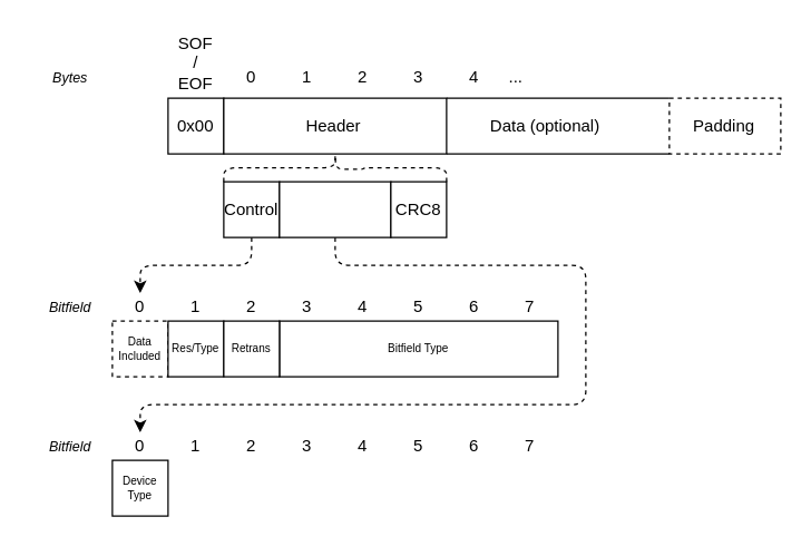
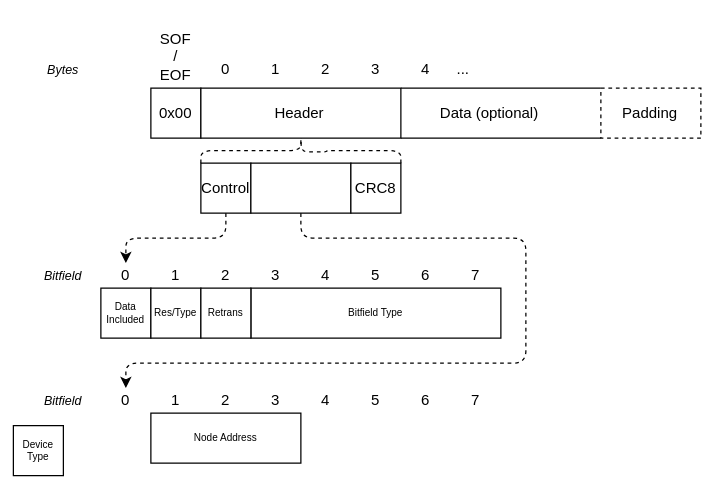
  <mxCell id="0" />
  <mxCell id="1" parent="0" />
  <mxCell id="2" value="" style="group;fontStyle=0" vertex="1" connectable="0" parent="1"><mxGeometry x="480" y="70" width="80" height="40" as="geometry" /></mxCell>
  <mxCell id="3" value="" style="rounded=0;whiteSpace=wrap;html=1;dashed=1;" vertex="1" parent="2"><mxGeometry width="80" height="40" as="geometry" /></mxCell>
  <mxCell id="4" value="Padding" style="text;html=1;strokeColor=none;fillColor=none;align=center;verticalAlign=middle;whiteSpace=wrap;rounded=0;" vertex="1" parent="2"><mxGeometry x="4" y="5" width="71" height="30" as="geometry" /></mxCell>
  <mxCell id="5" value="" style="group" vertex="1" connectable="0" parent="1"><mxGeometry x="120" y="70" width="40" height="40" as="geometry" /></mxCell>
  <mxCell id="6" value="" style="rounded=0;whiteSpace=wrap;html=1;" vertex="1" parent="5"><mxGeometry width="40" height="40" as="geometry" /></mxCell>
  <mxCell id="7" value="0x00" style="text;html=1;strokeColor=none;fillColor=none;align=center;verticalAlign=middle;whiteSpace=wrap;rounded=0;" vertex="1" parent="5"><mxGeometry x="10" y="5" width="20" height="30" as="geometry" /></mxCell>
  <mxCell id="8" value="" style="group;fontStyle=0" vertex="1" connectable="0" parent="1"><mxGeometry x="160" y="70" width="160" height="40" as="geometry" /></mxCell>
  <mxCell id="9" value="" style="rounded=0;whiteSpace=wrap;html=1;" vertex="1" parent="8"><mxGeometry width="160" height="40" as="geometry" /></mxCell>
  <mxCell id="10" value="Header" style="text;html=1;strokeColor=none;fillColor=none;align=center;verticalAlign=middle;whiteSpace=wrap;rounded=0;" vertex="1" parent="8"><mxGeometry x="8" y="5" width="142" height="30" as="geometry" /></mxCell>
  <mxCell id="11" value="0" style="text;html=1;strokeColor=none;fillColor=none;align=center;verticalAlign=middle;whiteSpace=wrap;rounded=0;" vertex="1" parent="1"><mxGeometry x="170" y="40" width="20" height="30" as="geometry" /></mxCell>
  <mxCell id="12" value="1" style="text;html=1;strokeColor=none;fillColor=none;align=center;verticalAlign=middle;whiteSpace=wrap;rounded=0;" vertex="1" parent="1"><mxGeometry x="210" y="40" width="20" height="30" as="geometry" /></mxCell>
  <mxCell id="13" value="2" style="text;html=1;strokeColor=none;fillColor=none;align=center;verticalAlign=middle;whiteSpace=wrap;rounded=0;" vertex="1" parent="1"><mxGeometry x="250" y="40" width="20" height="30" as="geometry" /></mxCell>
  <mxCell id="14" value="3" style="text;html=1;strokeColor=none;fillColor=none;align=center;verticalAlign=middle;whiteSpace=wrap;rounded=0;" vertex="1" parent="1"><mxGeometry x="290" y="40" width="20" height="30" as="geometry" /></mxCell>
  <mxCell id="15" value="4" style="text;html=1;strokeColor=none;fillColor=none;align=center;verticalAlign=middle;whiteSpace=wrap;rounded=0;" vertex="1" parent="1"><mxGeometry x="330" y="40" width="20" height="30" as="geometry" /></mxCell>
  <mxCell id="16" value="..." style="text;html=1;strokeColor=none;fillColor=none;align=center;verticalAlign=middle;whiteSpace=wrap;rounded=0;" vertex="1" parent="1"><mxGeometry x="360" y="40" width="20" height="30" as="geometry" /></mxCell>
  <mxCell id="17" value="" style="group;fontStyle=0" vertex="1" connectable="0" parent="1"><mxGeometry x="160" y="130" width="40" height="40" as="geometry" /></mxCell>
  <mxCell id="18" value="" style="rounded=0;whiteSpace=wrap;html=1;" vertex="1" parent="17"><mxGeometry width="40" height="40" as="geometry" /></mxCell>
  <mxCell id="19" value="Control" style="text;html=1;strokeColor=none;fillColor=none;align=center;verticalAlign=middle;whiteSpace=wrap;rounded=0;" vertex="1" parent="17"><mxGeometry x="2" y="5" width="35.5" height="30" as="geometry" /></mxCell>
  <mxCell id="20" value="" style="group;fontStyle=0" vertex="1" connectable="0" parent="1"><mxGeometry x="200" y="130" width="80" height="40" as="geometry" /></mxCell>
  <mxCell id="21" value="" style="rounded=0;whiteSpace=wrap;html=1;" vertex="1" parent="20"><mxGeometry width="80" height="40" as="geometry" /></mxCell>
  <mxCell id="22" value="" style="group;fontStyle=0" vertex="1" connectable="0" parent="1"><mxGeometry x="280" y="130" width="40" height="40" as="geometry" /></mxCell>
  <mxCell id="23" value="" style="rounded=0;whiteSpace=wrap;html=1;" vertex="1" parent="22"><mxGeometry width="40" height="40" as="geometry" /></mxCell>
  <mxCell id="24" value="CRC8" style="text;html=1;strokeColor=none;fillColor=none;align=center;verticalAlign=middle;whiteSpace=wrap;rounded=0;" vertex="1" parent="22"><mxGeometry x="2" y="5" width="35.5" height="30" as="geometry" /></mxCell>
  <mxCell id="25" value="SOF&lt;br&gt;/&lt;br&gt;EOF" style="text;html=1;strokeColor=none;fillColor=none;align=center;verticalAlign=middle;whiteSpace=wrap;rounded=0;" vertex="1" parent="1"><mxGeometry x="120" y="20" width="40" height="50" as="geometry" /></mxCell>
  <mxCell id="26" value="Data (optional)" style="text;html=1;strokeColor=none;fillColor=none;align=center;verticalAlign=middle;whiteSpace=wrap;rounded=0;" vertex="1" parent="1"><mxGeometry x="320" y="75" width="142" height="30" as="geometry" /></mxCell>
  <mxCell id="27" value="" style="endArrow=none;html=1;strokeColor=#000000;strokeWidth=1;exitX=1;exitY=0;exitDx=0;exitDy=0;entryX=0;entryY=0;entryDx=0;entryDy=0;" edge="1" parent="1" source="9" target="3"><mxGeometry width="50" height="50" relative="1" as="geometry"><mxPoint x="410" y="110" as="sourcePoint" /><mxPoint x="460" y="60" as="targetPoint" /></mxGeometry></mxCell>
  <mxCell id="28" value="" style="endArrow=none;html=1;strokeColor=#000000;strokeWidth=1;entryX=0;entryY=1;entryDx=0;entryDy=0;" edge="1" parent="1" target="3"><mxGeometry width="50" height="50" relative="1" as="geometry"><mxPoint x="320" y="110" as="sourcePoint" /><mxPoint x="490" y="80" as="targetPoint" /></mxGeometry></mxCell>
  <mxCell id="29" value="" style="endArrow=none;html=1;strokeColor=#000000;strokeWidth=1;entryX=0.5;entryY=1;entryDx=0;entryDy=0;exitX=0;exitY=0;exitDx=0;exitDy=0;rounded=1;edgeStyle=orthogonalEdgeStyle;dashed=1;" edge="1" parent="1" source="18" target="9"><mxGeometry width="50" height="50" relative="1" as="geometry"><mxPoint x="250" y="140" as="sourcePoint" /><mxPoint x="300" y="90" as="targetPoint" /></mxGeometry></mxCell>
  <mxCell id="30" value="" style="endArrow=none;html=1;strokeColor=#000000;strokeWidth=1;exitX=1;exitY=0;exitDx=0;exitDy=0;rounded=1;edgeStyle=orthogonalEdgeStyle;dashed=1;" edge="1" parent="1" source="23"><mxGeometry width="50" height="50" relative="1" as="geometry"><mxPoint x="170" y="140" as="sourcePoint" /><mxPoint x="240" y="110" as="targetPoint" /></mxGeometry></mxCell>
- <mxCell id="31" value="Data&lt;br&gt;Included" style="rounded=0;whiteSpace=wrap;html=1;fontSize=8;dashed=1;" vertex="1" parent="1"><mxGeometry x="80" y="230" width="40" height="40" as="geometry" /></mxCell>
+ <mxCell id="31" value="Data&lt;br&gt;Included" style="rounded=0;whiteSpace=wrap;html=1;fontSize=8;" vertex="1" parent="1"><mxGeometry x="80" y="230" width="40" height="40" as="geometry" /></mxCell>
  <mxCell id="32" value="Res/Type" style="rounded=0;whiteSpace=wrap;html=1;fontSize=8;" vertex="1" parent="1"><mxGeometry x="120" y="230" width="40" height="40" as="geometry" /></mxCell>
  <mxCell id="33" value="Bitfield Type" style="rounded=0;whiteSpace=wrap;html=1;fontSize=8;" vertex="1" parent="1"><mxGeometry x="200" y="230" width="200" height="40" as="geometry" /></mxCell>
  <mxCell id="34" value="0" style="text;html=1;strokeColor=none;fillColor=none;align=center;verticalAlign=middle;whiteSpace=wrap;rounded=0;" vertex="1" parent="1"><mxGeometry x="90" y="210" width="20" height="20" as="geometry" /></mxCell>
  <mxCell id="35" value="1" style="text;html=1;strokeColor=none;fillColor=none;align=center;verticalAlign=middle;whiteSpace=wrap;rounded=0;" vertex="1" parent="1"><mxGeometry x="130" y="210" width="20" height="20" as="geometry" /></mxCell>
  <mxCell id="36" value="2" style="text;html=1;strokeColor=none;fillColor=none;align=center;verticalAlign=middle;whiteSpace=wrap;rounded=0;" vertex="1" parent="1"><mxGeometry x="170" y="210" width="20" height="20" as="geometry" /></mxCell>
  <mxCell id="37" value="3" style="text;html=1;strokeColor=none;fillColor=none;align=center;verticalAlign=middle;whiteSpace=wrap;rounded=0;" vertex="1" parent="1"><mxGeometry x="210" y="210" width="20" height="20" as="geometry" /></mxCell>
  <mxCell id="38" value="4" style="text;html=1;strokeColor=none;fillColor=none;align=center;verticalAlign=middle;whiteSpace=wrap;rounded=0;" vertex="1" parent="1"><mxGeometry x="250" y="210" width="20" height="20" as="geometry" /></mxCell>
  <mxCell id="39" value="5" style="text;html=1;strokeColor=none;fillColor=none;align=center;verticalAlign=middle;whiteSpace=wrap;rounded=0;" vertex="1" parent="1"><mxGeometry x="290" y="210" width="20" height="20" as="geometry" /></mxCell>
  <mxCell id="40" value="6" style="text;html=1;strokeColor=none;fillColor=none;align=center;verticalAlign=middle;whiteSpace=wrap;rounded=0;" vertex="1" parent="1"><mxGeometry x="330" y="210" width="20" height="20" as="geometry" /></mxCell>
  <mxCell id="41" value="7" style="text;html=1;strokeColor=none;fillColor=none;align=center;verticalAlign=middle;whiteSpace=wrap;rounded=0;" vertex="1" parent="1"><mxGeometry x="370" y="210" width="20" height="20" as="geometry" /></mxCell>
  <mxCell id="42" value="Bitfield" style="text;html=1;strokeColor=none;fillColor=none;align=center;verticalAlign=middle;whiteSpace=wrap;rounded=0;fontSize=10;fontStyle=2" vertex="1" parent="1"><mxGeometry x="20" y="210" width="60" height="20" as="geometry" /></mxCell>
  <mxCell id="43" value="Bytes" style="text;html=1;strokeColor=none;fillColor=none;align=center;verticalAlign=middle;whiteSpace=wrap;rounded=0;fontSize=10;fontStyle=2" vertex="1" parent="1"><mxGeometry x="20" y="40" width="60" height="30" as="geometry" /></mxCell>
  <mxCell id="44" value="Retrans" style="rounded=0;whiteSpace=wrap;html=1;fontSize=8;" vertex="1" parent="1"><mxGeometry x="160" y="230" width="40" height="40" as="geometry" /></mxCell>
- <mxCell id="45" value="Device Type" style="rounded=0;whiteSpace=wrap;html=1;fontSize=8;" vertex="1" parent="1"><mxGeometry x="80" y="330" width="40" height="40" as="geometry" /></mxCell>
+ <mxCell id="45" value="Device Type" style="rounded=0;whiteSpace=wrap;html=1;fontSize=8;" vertex="1" parent="1"><mxGeometry x="10" y="340" width="40" height="40" as="geometry" /></mxCell>
+ <mxCell id="46" value="Node Address" style="rounded=0;whiteSpace=wrap;html=1;fontSize=8;" vertex="1" parent="1"><mxGeometry x="120" y="330" width="120" height="40" as="geometry" /></mxCell>
  <mxCell id="47" value="0" style="text;html=1;strokeColor=none;fillColor=none;align=center;verticalAlign=middle;whiteSpace=wrap;rounded=0;" vertex="1" parent="1"><mxGeometry x="90" y="310" width="20" height="20" as="geometry" /></mxCell>
  <mxCell id="48" value="1" style="text;html=1;strokeColor=none;fillColor=none;align=center;verticalAlign=middle;whiteSpace=wrap;rounded=0;" vertex="1" parent="1"><mxGeometry x="130" y="310" width="20" height="20" as="geometry" /></mxCell>
  <mxCell id="49" value="2" style="text;html=1;strokeColor=none;fillColor=none;align=center;verticalAlign=middle;whiteSpace=wrap;rounded=0;" vertex="1" parent="1"><mxGeometry x="170" y="310" width="20" height="20" as="geometry" /></mxCell>
  <mxCell id="50" value="3" style="text;html=1;strokeColor=none;fillColor=none;align=center;verticalAlign=middle;whiteSpace=wrap;rounded=0;" vertex="1" parent="1"><mxGeometry x="210" y="310" width="20" height="20" as="geometry" /></mxCell>
  <mxCell id="51" value="4" style="text;html=1;strokeColor=none;fillColor=none;align=center;verticalAlign=middle;whiteSpace=wrap;rounded=0;" vertex="1" parent="1"><mxGeometry x="250" y="310" width="20" height="20" as="geometry" /></mxCell>
  <mxCell id="52" value="5" style="text;html=1;strokeColor=none;fillColor=none;align=center;verticalAlign=middle;whiteSpace=wrap;rounded=0;" vertex="1" parent="1"><mxGeometry x="290" y="310" width="20" height="20" as="geometry" /></mxCell>
  <mxCell id="53" value="6" style="text;html=1;strokeColor=none;fillColor=none;align=center;verticalAlign=middle;whiteSpace=wrap;rounded=0;" vertex="1" parent="1"><mxGeometry x="330" y="310" width="20" height="20" as="geometry" /></mxCell>
  <mxCell id="54" value="7" style="text;html=1;strokeColor=none;fillColor=none;align=center;verticalAlign=middle;whiteSpace=wrap;rounded=0;" vertex="1" parent="1"><mxGeometry x="370" y="310" width="20" height="20" as="geometry" /></mxCell>
  <mxCell id="55" value="Bitfield" style="text;html=1;strokeColor=none;fillColor=none;align=center;verticalAlign=middle;whiteSpace=wrap;rounded=0;fontSize=10;fontStyle=2" vertex="1" parent="1"><mxGeometry x="20" y="310" width="60" height="20" as="geometry" /></mxCell>
  <mxCell id="56" style="edgeStyle=orthogonalEdgeStyle;rounded=1;html=1;dashed=1;strokeColor=#000000;strokeWidth=1;fontSize=10;entryX=0.5;entryY=0;entryDx=0;entryDy=0;exitX=0.5;exitY=1;exitDx=0;exitDy=0;" edge="1" parent="1" source="21" target="47"><mxGeometry relative="1" as="geometry"><mxPoint x="100" y="290" as="targetPoint" /><mxPoint x="230" y="190" as="sourcePoint" /><Array as="points"><mxPoint x="240" y="190" /><mxPoint x="420" y="190" /><mxPoint x="420" y="290" /><mxPoint x="100" y="290" /></Array></mxGeometry></mxCell>
  <mxCell id="57" style="edgeStyle=orthogonalEdgeStyle;rounded=1;html=1;exitX=0.5;exitY=1;exitDx=0;exitDy=0;entryX=0.5;entryY=0;entryDx=0;entryDy=0;dashed=1;strokeColor=#000000;strokeWidth=1;fontSize=10;" edge="1" parent="1" source="18" target="34"><mxGeometry relative="1" as="geometry" /></mxCell>
